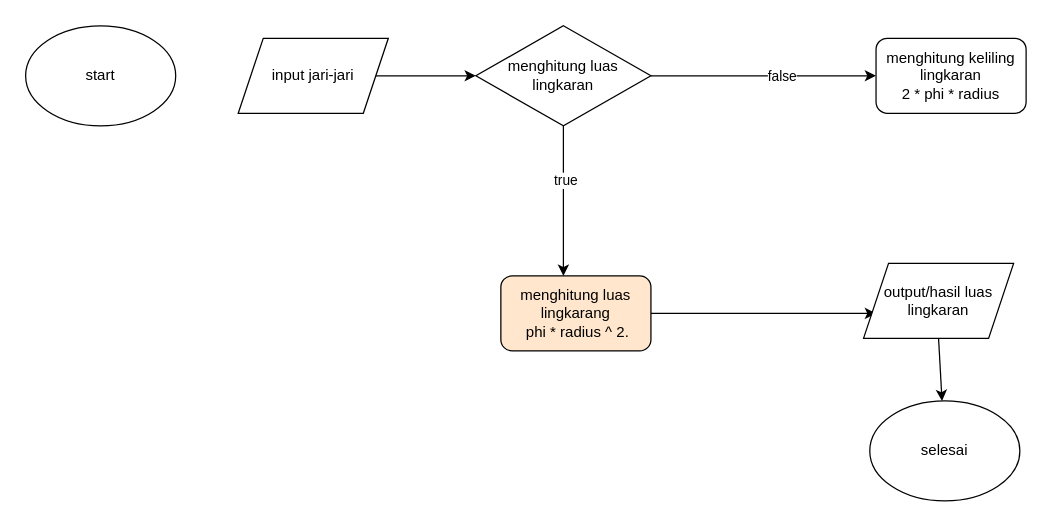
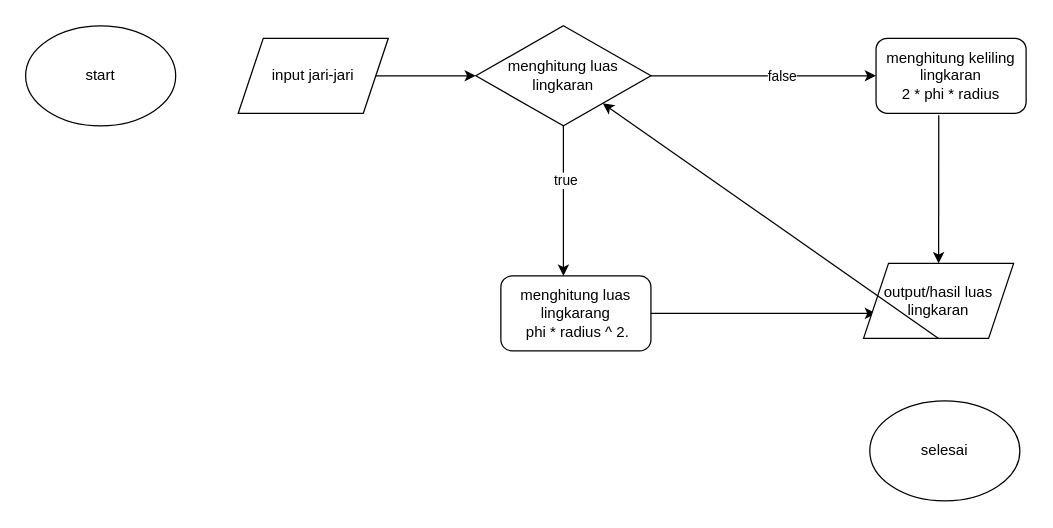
  <mxCell id="0" />
  <mxCell id="1" parent="0" />
  <mxCell id="2" value="start" style="ellipse;whiteSpace=wrap;html=1;" vertex="1" parent="1"><mxGeometry x="20" y="20" width="120" height="80" as="geometry" /></mxCell>
  <mxCell id="3" value="input jari-jari" style="shape=parallelogram;perimeter=parallelogramPerimeter;whiteSpace=wrap;html=1;fixedSize=1;" vertex="1" parent="1"><mxGeometry x="190" y="30" width="120" height="60" as="geometry" /></mxCell>
  <mxCell id="4" value="" style="endArrow=classic;html=1;rounded=0;" edge="1" parent="1" target="5"><mxGeometry width="50" height="50" relative="1" as="geometry"><mxPoint x="300" y="60" as="sourcePoint" /><mxPoint x="420" y="60" as="targetPoint" /></mxGeometry></mxCell>
  <mxCell id="5" value="menghitung luas lingkaran" style="rhombus;whiteSpace=wrap;html=1;" vertex="1" parent="1"><mxGeometry x="380" y="20" width="140" height="80" as="geometry" /></mxCell>
  <mxCell id="6" value="" style="endArrow=classic;html=1;rounded=0;exitX=1;exitY=0.5;exitDx=0;exitDy=0;" edge="1" parent="1" source="5"><mxGeometry width="50" height="50" relative="1" as="geometry"><mxPoint x="300" y="100" as="sourcePoint" /><mxPoint x="700" y="60" as="targetPoint" /><Array as="points"><mxPoint x="590" y="60" /></Array></mxGeometry></mxCell>
  <mxCell id="7" value="false" style="edgeLabel;html=1;align=center;verticalAlign=middle;resizable=0;points=[];" vertex="1" connectable="0" parent="6"><mxGeometry x="0.159" relative="1" as="geometry"><mxPoint as="offset" /></mxGeometry></mxCell>
  <mxCell id="8" value="" style="endArrow=classic;html=1;rounded=0;exitX=0.5;exitY=1;exitDx=0;exitDy=0;" edge="1" parent="1" source="5"><mxGeometry width="50" height="50" relative="1" as="geometry"><mxPoint x="300" y="100" as="sourcePoint" /><mxPoint x="450" y="220" as="targetPoint" /></mxGeometry></mxCell>
  <mxCell id="9" value="true" style="edgeLabel;html=1;align=center;verticalAlign=middle;resizable=0;points=[];" vertex="1" connectable="0" parent="8"><mxGeometry x="-0.277" y="1" relative="1" as="geometry"><mxPoint as="offset" /></mxGeometry></mxCell>
- <mxCell id="10" value="menghitung luas lingkarang&lt;br&gt;&amp;nbsp;phi * radius ^ 2." style="rounded=1;whiteSpace=wrap;html=1;fillColor=#ffe6cc;" vertex="1" parent="1"><mxGeometry x="400" y="220" width="120" height="60" as="geometry" /></mxCell>
+ <mxCell id="10" value="menghitung luas lingkarang&lt;br&gt;&amp;nbsp;phi * radius ^ 2." style="rounded=1;whiteSpace=wrap;html=1;" vertex="1" parent="1"><mxGeometry x="400" y="220" width="120" height="60" as="geometry" /></mxCell>
  <mxCell id="11" value="menghitung keliling lingkaran&lt;br&gt;2 * phi * radius" style="rounded=1;whiteSpace=wrap;html=1;" vertex="1" parent="1"><mxGeometry x="700" y="30" width="120" height="60" as="geometry" /></mxCell>
  <mxCell id="12" value="" style="endArrow=classic;html=1;rounded=0;exitX=1;exitY=0.5;exitDx=0;exitDy=0;" edge="1" parent="1" source="10"><mxGeometry width="50" height="50" relative="1" as="geometry"><mxPoint x="660" y="250" as="sourcePoint" /><mxPoint x="700" y="250" as="targetPoint" /></mxGeometry></mxCell>
+ <mxCell id="13" value="" style="endArrow=classic;html=1;rounded=0;exitX=0.418;exitY=1.027;exitDx=0;exitDy=0;exitPerimeter=0;" edge="1" parent="1" source="11" target="14"><mxGeometry width="50" height="50" relative="1" as="geometry"><mxPoint x="660" y="250" as="sourcePoint" /><mxPoint x="750" y="210" as="targetPoint" /></mxGeometry></mxCell>
  <mxCell id="14" value="output/hasil luas lingkaran" style="shape=parallelogram;perimeter=parallelogramPerimeter;whiteSpace=wrap;html=1;fixedSize=1;" vertex="1" parent="1"><mxGeometry x="690" y="210" width="120" height="60" as="geometry" /></mxCell>
- <mxCell id="15" value="" style="endArrow=classic;html=1;rounded=0;exitX=0.5;exitY=1;exitDx=0;exitDy=0;" edge="1" parent="1" source="14" target="16"><mxGeometry width="50" height="50" relative="1" as="geometry"><mxPoint x="660" y="250" as="sourcePoint" /><mxPoint x="750" y="370" as="targetPoint" /></mxGeometry></mxCell>
+ <mxCell id="15" value="" style="endArrow=classic;html=1;rounded=0;exitX=0.5;exitY=1;exitDx=0;exitDy=0;" edge="1" parent="1" source="14" target="5"><mxGeometry width="50" height="50" relative="1" as="geometry"><mxPoint x="660" y="250" as="sourcePoint" /><mxPoint x="750" y="370" as="targetPoint" /></mxGeometry></mxCell>
  <mxCell id="16" value="selesai" style="ellipse;whiteSpace=wrap;html=1;" vertex="1" parent="1"><mxGeometry x="695" y="320" width="120" height="80" as="geometry" /></mxCell>
